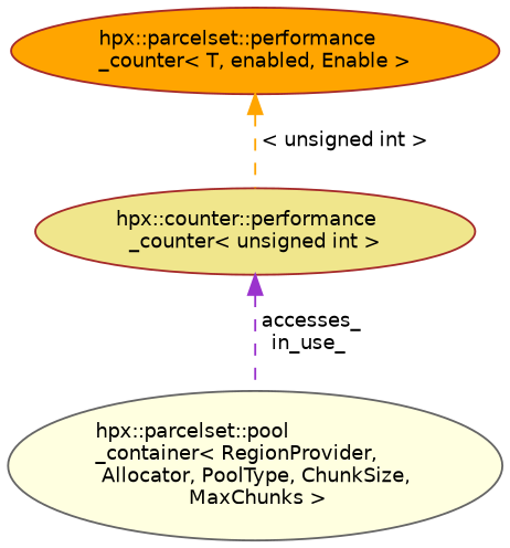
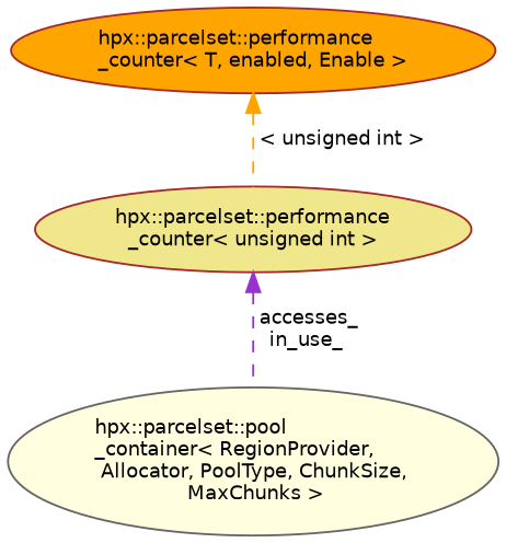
  digraph {
    node [color=brown fontname=Helvetica fontsize=10 shape=ellipse style=filled]
    edge [dir=back fontname=Helvetica fontsize=10 labelfontname=Helvetica labelfontsize=10 style=dashed]
    n1 [color=gray40 fillcolor=lightyellow fontcolor=black height=0.2 label="hpx::parcelset::pool\l_container\< RegionProvider,\l Allocator, PoolType, ChunkSize,\l MaxChunks \>" width=0.4]
-   n2 [fillcolor=khaki height=0.2 label="hpx::counter::performance\l_counter\< unsigned int \>" width=0.4]
+   n2 [fillcolor=khaki height=0.2 label="hpx::parcelset::performance\l_counter\< unsigned int \>" width=0.4]
    n3 [fillcolor=orange height=0.2 label="hpx::parcelset::performance\l_counter\< T, enabled, Enable \>" width=0.4]
    n2 -> n1 [color=darkorchid3 label=" accesses_\nin_use_"]
    n3 -> n2 [color=orange label=" \< unsigned int \>"]
  }
